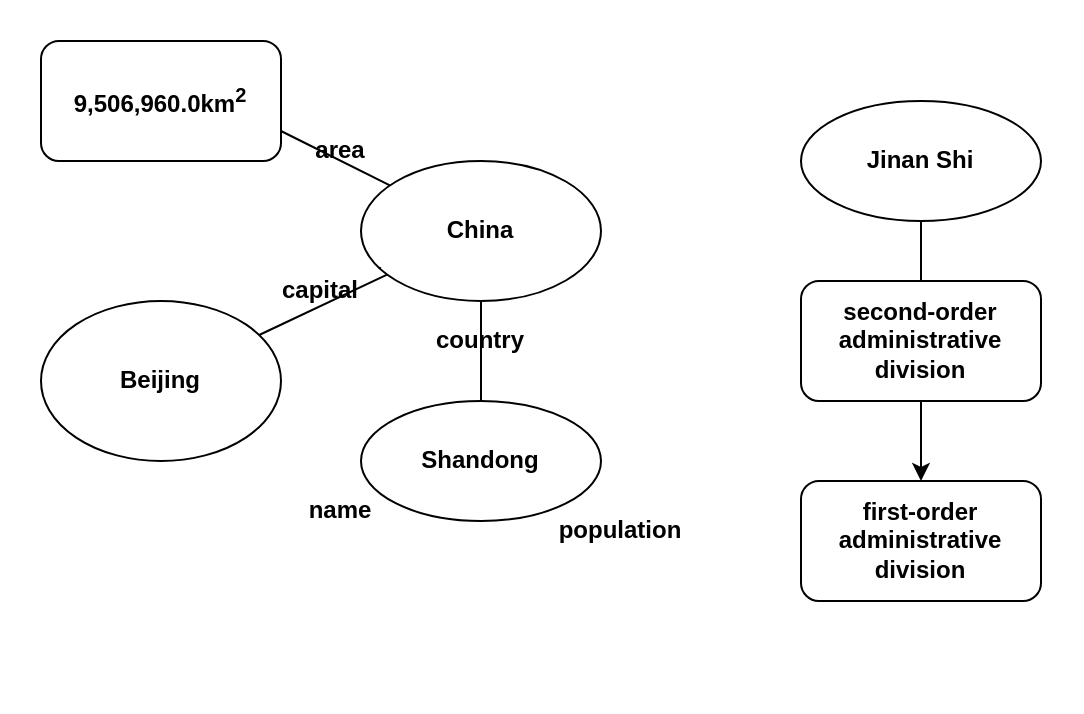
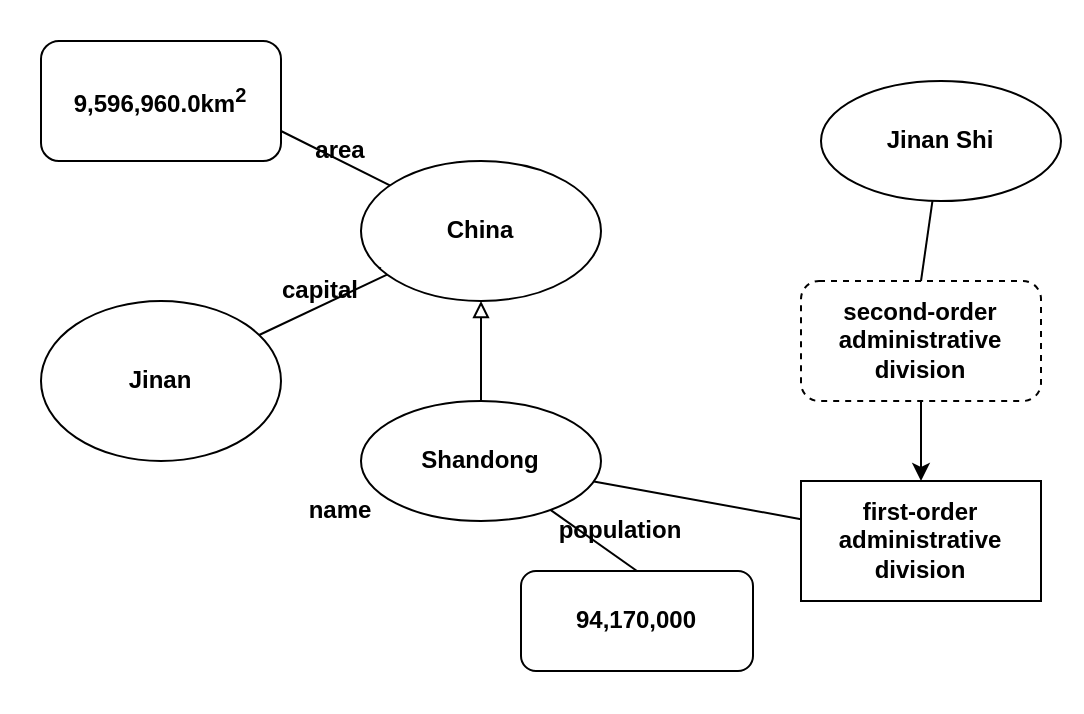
  <mxCell id="0" />
  <mxCell id="1" parent="0" />
  <mxCell id="2" value="&lt;b&gt;name&lt;/b&gt;" style="text;html=1;strokeColor=none;fillColor=none;align=center;verticalAlign=middle;whiteSpace=wrap;rounded=1;fontSize=12;fontFamily=Helvetica;labelBackgroundColor=none;" vertex="1" parent="1"><mxGeometry x="140" y="240" width="60" height="30" as="geometry" /></mxCell>
- <mxCell id="3" value="&lt;b&gt;country&lt;/b&gt;" style="text;html=1;strokeColor=none;fillColor=none;align=center;verticalAlign=middle;whiteSpace=wrap;rounded=1;labelBackgroundColor=none;" vertex="1" parent="1"><mxGeometry x="210" y="155" width="60" height="30" as="geometry" /></mxCell>
  <mxCell id="4" value="&lt;b&gt;area&lt;/b&gt;" style="text;html=1;strokeColor=none;fillColor=none;align=center;verticalAlign=middle;whiteSpace=wrap;rounded=1;labelBackgroundColor=none;" vertex="1" parent="1"><mxGeometry x="140" y="60" width="60" height="30" as="geometry" /></mxCell>
  <mxCell id="5" style="edgeStyle=none;rounded=1;orthogonalLoop=1;jettySize=auto;html=1;entryX=1;entryY=0.75;entryDx=0;entryDy=0;fontFamily=Helvetica;fontSize=12;fontColor=default;endArrow=none;endFill=0;labelBackgroundColor=none;" edge="1" parent="1" source="7" target="12"><mxGeometry relative="1" as="geometry" /></mxCell>
  <mxCell id="6" style="edgeStyle=none;rounded=1;orthogonalLoop=1;jettySize=auto;html=1;fontFamily=Helvetica;fontSize=12;fontColor=default;endArrow=none;endFill=0;labelBackgroundColor=none;" edge="1" parent="1" source="7" target="13"><mxGeometry relative="1" as="geometry" /></mxCell>
  <mxCell id="7" value="&lt;b&gt;China&lt;/b&gt;" style="ellipse;whiteSpace=wrap;html=1;rounded=1;labelBackgroundColor=none;" parent="1" vertex="1"><mxGeometry x="180" y="80" width="120" height="70" as="geometry" /></mxCell>
- <mxCell id="9" style="edgeStyle=none;rounded=1;orthogonalLoop=1;jettySize=auto;html=1;fontFamily=Helvetica;fontSize=12;fontColor=default;endArrow=none;endFill=0;labelBackgroundColor=none;" edge="1" parent="1" source="11" target="7"><mxGeometry relative="1" as="geometry" /></mxCell>
+ <mxCell id="8" style="edgeStyle=none;rounded=1;orthogonalLoop=1;jettySize=auto;html=1;fontFamily=Helvetica;fontSize=12;fontColor=default;endArrow=none;endFill=0;labelBackgroundColor=none;" edge="1" parent="1" source="11" target="22"><mxGeometry relative="1" as="geometry" /></mxCell>
+ <mxCell id="9" style="edgeStyle=none;rounded=1;orthogonalLoop=1;jettySize=auto;html=1;fontFamily=Helvetica;fontSize=12;fontColor=default;endArrow=block;endFill=0;labelBackgroundColor=none;" edge="1" parent="1" source="11" target="7"><mxGeometry relative="1" as="geometry" /></mxCell>
+ <mxCell id="10" style="edgeStyle=none;rounded=1;orthogonalLoop=1;jettySize=auto;html=1;entryX=0.5;entryY=0;entryDx=0;entryDy=0;fontFamily=Helvetica;fontSize=12;fontColor=default;endArrow=none;endFill=0;labelBackgroundColor=none;" edge="1" parent="1" source="11" target="16"><mxGeometry relative="1" as="geometry" /></mxCell>
  <mxCell id="11" value="&lt;b&gt;Shandong&lt;/b&gt;" style="ellipse;whiteSpace=wrap;html=1;rounded=1;labelBackgroundColor=none;" parent="1" vertex="1"><mxGeometry x="180" y="200" width="120" height="60" as="geometry" /></mxCell>
- <mxCell id="12" value="&lt;b&gt;9,506,960.0km&lt;sup&gt;2&lt;/sup&gt;&lt;/b&gt;" style="rounded=1;whiteSpace=wrap;html=1;labelBackgroundColor=none;" vertex="1" parent="1"><mxGeometry x="20" y="20" width="120" height="60" as="geometry" /></mxCell>
- <mxCell id="13" value="&lt;b&gt;Beijing&lt;/b&gt;" style="ellipse;whiteSpace=wrap;html=1;rounded=1;labelBackgroundColor=none;" vertex="1" parent="1"><mxGeometry x="20" y="150" width="120" height="80" as="geometry" /></mxCell>
+ <mxCell id="12" value="&lt;b&gt;9,596,960.0km&lt;sup&gt;2&lt;/sup&gt;&lt;/b&gt;" style="rounded=1;whiteSpace=wrap;html=1;labelBackgroundColor=none;" vertex="1" parent="1"><mxGeometry x="20" y="20" width="120" height="60" as="geometry" /></mxCell>
+ <mxCell id="13" value="&lt;b&gt;Jinan&lt;/b&gt;" style="ellipse;whiteSpace=wrap;html=1;rounded=1;labelBackgroundColor=none;" vertex="1" parent="1"><mxGeometry x="20" y="150" width="120" height="80" as="geometry" /></mxCell>
  <mxCell id="14" value="" style="edgeStyle=none;rounded=1;orthogonalLoop=1;jettySize=auto;html=1;endArrow=none;labelBackgroundColor=none;fontColor=default;" edge="1" parent="1" source="7"><mxGeometry relative="1" as="geometry"><mxPoint x="193.029" y="136.777" as="sourcePoint" /><mxPoint x="190" y="133.75" as="targetPoint" /></mxGeometry></mxCell>
  <mxCell id="15" value="&lt;b&gt;capital&lt;/b&gt;" style="text;html=1;strokeColor=none;fillColor=none;align=center;verticalAlign=middle;whiteSpace=wrap;rounded=1;fontSize=12;fontFamily=Helvetica;labelBackgroundColor=none;" vertex="1" parent="1"><mxGeometry x="130" y="130" width="60" height="30" as="geometry" /></mxCell>
+ <mxCell id="16" value="&lt;b&gt;94,170,000&lt;/b&gt;" style="rounded=1;whiteSpace=wrap;html=1;fontFamily=Helvetica;fontSize=12;fillColor=none;labelBackgroundColor=none;" vertex="1" parent="1"><mxGeometry x="260" y="285" width="116" height="50" as="geometry" /></mxCell>
  <mxCell id="17" value="&lt;b&gt;population&lt;/b&gt;" style="text;html=1;strokeColor=none;fillColor=none;align=center;verticalAlign=middle;whiteSpace=wrap;rounded=1;fontSize=12;fontFamily=Helvetica;labelBackgroundColor=none;" vertex="1" parent="1"><mxGeometry x="280" y="250" width="60" height="30" as="geometry" /></mxCell>
  <mxCell id="18" style="edgeStyle=none;rounded=1;orthogonalLoop=1;jettySize=auto;html=1;entryX=0.5;entryY=0;entryDx=0;entryDy=0;fontFamily=Helvetica;fontSize=12;fontColor=default;endArrow=none;endFill=0;labelBackgroundColor=none;" edge="1" parent="1" source="19" target="21"><mxGeometry relative="1" as="geometry" /></mxCell>
- <mxCell id="19" value="&lt;b&gt;Jinan Shi&lt;/b&gt;" style="ellipse;whiteSpace=wrap;html=1;rounded=1;fontFamily=Helvetica;fontSize=12;fillColor=none;labelBackgroundColor=none;" vertex="1" parent="1"><mxGeometry x="400" y="50" width="120" height="60" as="geometry" /></mxCell>
+ <mxCell id="19" value="&lt;b&gt;Jinan Shi&lt;/b&gt;" style="ellipse;whiteSpace=wrap;html=1;rounded=1;fontFamily=Helvetica;fontSize=12;fillColor=none;labelBackgroundColor=none;" vertex="1" parent="1"><mxGeometry x="410" y="40" width="120" height="60" as="geometry" /></mxCell>
  <mxCell id="20" style="edgeStyle=none;rounded=1;orthogonalLoop=1;jettySize=auto;html=1;entryX=0.5;entryY=0;entryDx=0;entryDy=0;fontFamily=Helvetica;fontSize=12;fontColor=default;endArrow=classic;endFill=1;labelBackgroundColor=none;" edge="1" parent="1" source="21" target="22"><mxGeometry relative="1" as="geometry" /></mxCell>
- <mxCell id="21" value="&lt;b&gt;second-order administrative division&lt;/b&gt;" style="rounded=1;whiteSpace=wrap;html=1;fontFamily=Helvetica;fontSize=12;fillColor=none;labelBackgroundColor=none;" vertex="1" parent="1"><mxGeometry x="400" y="140" width="120" height="60" as="geometry" /></mxCell>
- <mxCell id="22" value="&lt;b&gt;first-order administrative division&lt;/b&gt;" style="rounded=1;whiteSpace=wrap;html=1;fontFamily=Helvetica;fontSize=12;fillColor=none;labelBackgroundColor=none;" vertex="1" parent="1"><mxGeometry x="400" y="240" width="120" height="60" as="geometry" /></mxCell>
+ <mxCell id="21" value="&lt;b&gt;second-order administrative division&lt;/b&gt;" style="rounded=1;whiteSpace=wrap;html=1;fontFamily=Helvetica;fontSize=12;fillColor=none;labelBackgroundColor=none;dashed=1;" vertex="1" parent="1"><mxGeometry x="400" y="140" width="120" height="60" as="geometry" /></mxCell>
+ <mxCell id="22" value="&lt;b&gt;first-order administrative division&lt;/b&gt;" style="whiteSpace=wrap;html=1;fontFamily=Helvetica;fontSize=12;fillColor=none;labelBackgroundColor=none;rounded=0;" vertex="1" parent="1"><mxGeometry x="400" y="240" width="120" height="60" as="geometry" /></mxCell>
